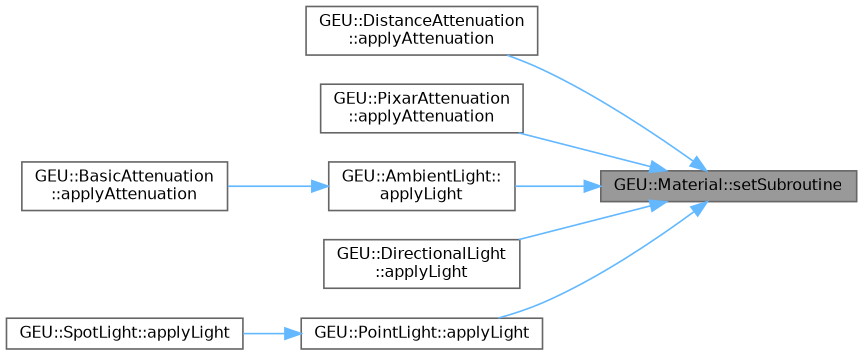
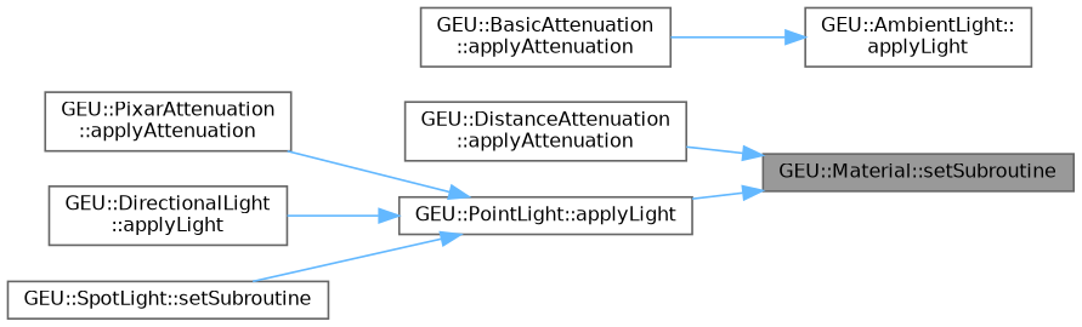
  digraph {
    rankdir=RL
    node [color=grey40 fillcolor=white fontname=Helvetica fontsize=10 shape=box style=filled]
    edge [color=steelblue1 dir=back fontname=Helvetica fontsize=10 labelfontname=Helvetica labelfontsize=10 style=solid]
    n1 [color=gray40 fillcolor=grey60 fontcolor=black height=0.2 label="GEU::Material::setSubroutine" width=0.4]
    n2 [height=0.2 label="GEU::DistanceAttenuation\l::applyAttenuation" width=0.4]
    n3 [height=0.2 label="GEU::PixarAttenuation\l::applyAttenuation" width=0.4]
    n4 [height=0.2 label="GEU::AmbientLight::\lapplyLight" width=0.4]
    n5 [height=0.2 label="GEU::DirectionalLight\l::applyLight" width=0.4]
    n6 [height=0.2 label="GEU::PointLight::applyLight" width=0.4]
    n7 [height=0.2 label="GEU::BasicAttenuation\l::applyAttenuation" width=0.4]
-   n8 [height=0.2 label="GEU::SpotLight::applyLight" width=0.4]
+   n8 [height=0.2 label="GEU::SpotLight::setSubroutine" width=0.4]
    n1 -> n2
-   n1 -> n3
-   n1 -> n4
-   n1 -> n5
+   n6 -> n3
+   n6 -> n5
    n1 -> n6
    n4 -> n7
    n6 -> n8
  }
